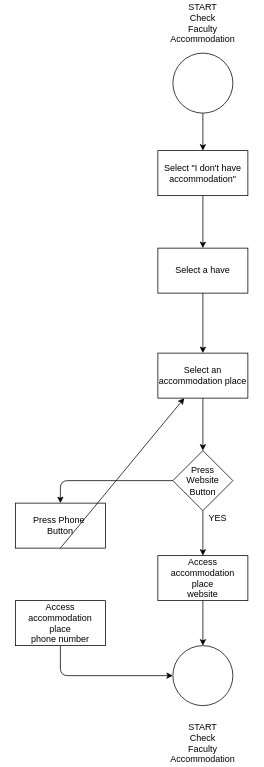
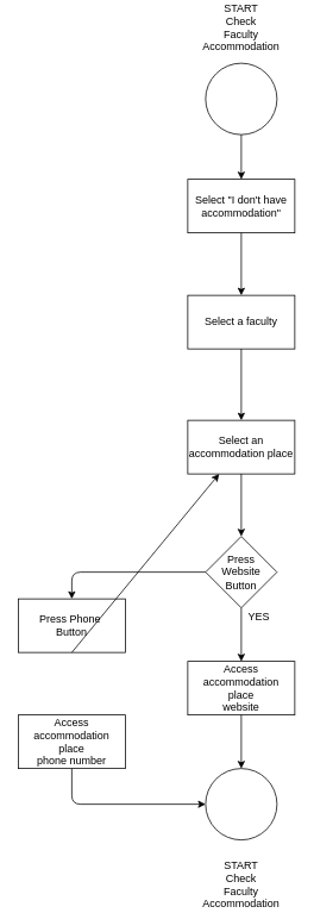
  <mxCell id="0" />
  <mxCell id="1" parent="0" />
  <mxCell id="2" value="Select &quot;I don't have accommodation&quot;" style="rounded=0;whiteSpace=wrap;html=1;" vertex="1" parent="1"><mxGeometry x="210" y="200" width="120" height="60" as="geometry" /></mxCell>
  <mxCell id="3" value="" style="ellipse;whiteSpace=wrap;html=1;aspect=fixed;" vertex="1" parent="1"><mxGeometry x="230" y="70" width="80" height="80" as="geometry" /></mxCell>
  <mxCell id="4" value="START&lt;br&gt;Check&lt;br&gt;Faculty&lt;br&gt;Accommodation" style="text;html=1;fillColor=none;align=center;verticalAlign=middle;whiteSpace=wrap;rounded=0;" vertex="1" parent="1"><mxGeometry x="250" y="20" width="40" height="20" as="geometry" /></mxCell>
- <mxCell id="5" value="Select a have" style="rounded=0;whiteSpace=wrap;html=1;" vertex="1" parent="1"><mxGeometry x="210" y="330" width="120" height="60" as="geometry" /></mxCell>
+ <mxCell id="5" value="Select a faculty" style="rounded=0;whiteSpace=wrap;html=1;" vertex="1" parent="1"><mxGeometry x="210" y="330" width="120" height="60" as="geometry" /></mxCell>
  <mxCell id="6" value="Select an accommodation place" style="rounded=0;whiteSpace=wrap;html=1;" vertex="1" parent="1"><mxGeometry x="210" y="470" width="120" height="60" as="geometry" /></mxCell>
  <mxCell id="7" value="Press&lt;br&gt;Website&lt;br&gt;Button" style="rhombus;whiteSpace=wrap;html=1;" vertex="1" parent="1"><mxGeometry x="230" y="600" width="80" height="80" as="geometry" /></mxCell>
  <mxCell id="8" value="Access accommodation&lt;br&gt;place&lt;br&gt;website" style="rounded=0;whiteSpace=wrap;html=1;" vertex="1" parent="1"><mxGeometry x="210" y="740" width="120" height="60" as="geometry" /></mxCell>
  <mxCell id="9" value="" style="ellipse;whiteSpace=wrap;html=1;aspect=fixed;" vertex="1" parent="1"><mxGeometry x="230" y="860" width="80" height="80" as="geometry" /></mxCell>
  <mxCell id="10" value="START&lt;br&gt;Check&lt;br&gt;Faculty&lt;br&gt;Accommodation" style="text;html=1;fillColor=none;align=center;verticalAlign=middle;whiteSpace=wrap;rounded=0;" vertex="1" parent="1"><mxGeometry x="250" y="980" width="40" height="20" as="geometry" /></mxCell>
  <mxCell id="11" value="Press Phone&amp;nbsp;&lt;br&gt;Button" style="rounded=0;whiteSpace=wrap;html=1;" vertex="1" parent="1"><mxGeometry x="20" y="670" width="120" height="60" as="geometry" /></mxCell>
  <mxCell id="12" value="Access&lt;br&gt;accommodation&lt;br&gt;place&lt;br&gt;phone number" style="rounded=0;whiteSpace=wrap;html=1;" vertex="1" parent="1"><mxGeometry x="20" y="800" width="120" height="60" as="geometry" /></mxCell>
  <mxCell id="13" value="" style="endArrow=classic;html=1;exitX=0;exitY=0.5;exitDx=0;exitDy=0;entryX=0.5;entryY=0;entryDx=0;entryDy=0;" edge="1" parent="1" source="7" target="11"><mxGeometry width="50" height="50" relative="1" as="geometry"><mxPoint x="270" y="720" as="sourcePoint" /><mxPoint x="320" y="670" as="targetPoint" /><Array as="points"><mxPoint x="80" y="640" /></Array></mxGeometry></mxCell>
  <mxCell id="14" value="" style="endArrow=classic;html=1;exitX=0.5;exitY=1;exitDx=0;exitDy=0;" edge="1" parent="1" source="11" target="6"><mxGeometry width="50" height="50" relative="1" as="geometry"><mxPoint x="270" y="720" as="sourcePoint" /><mxPoint x="320" y="670" as="targetPoint" /></mxGeometry></mxCell>
  <mxCell id="15" value="" style="endArrow=classic;html=1;entryX=0;entryY=0.5;entryDx=0;entryDy=0;exitX=0.5;exitY=1;exitDx=0;exitDy=0;" edge="1" parent="1" source="12" target="9"><mxGeometry width="50" height="50" relative="1" as="geometry"><mxPoint x="270" y="720" as="sourcePoint" /><mxPoint x="320" y="670" as="targetPoint" /><Array as="points"><mxPoint x="80" y="900" /></Array></mxGeometry></mxCell>
  <mxCell id="16" value="" style="endArrow=classic;html=1;exitX=0.5;exitY=1;exitDx=0;exitDy=0;entryX=0.5;entryY=0;entryDx=0;entryDy=0;" edge="1" parent="1" source="7" target="8"><mxGeometry width="50" height="50" relative="1" as="geometry"><mxPoint x="270" y="720" as="sourcePoint" /><mxPoint x="320" y="670" as="targetPoint" /></mxGeometry></mxCell>
  <mxCell id="17" value="" style="endArrow=classic;html=1;exitX=0.5;exitY=1;exitDx=0;exitDy=0;entryX=0.5;entryY=0;entryDx=0;entryDy=0;" edge="1" parent="1" source="8" target="9"><mxGeometry width="50" height="50" relative="1" as="geometry"><mxPoint x="270" y="720" as="sourcePoint" /><mxPoint x="320" y="670" as="targetPoint" /></mxGeometry></mxCell>
  <mxCell id="18" value="" style="endArrow=classic;html=1;entryX=0.5;entryY=0;entryDx=0;entryDy=0;exitX=0.5;exitY=1;exitDx=0;exitDy=0;" edge="1" parent="1" source="6" target="7"><mxGeometry width="50" height="50" relative="1" as="geometry"><mxPoint x="270" y="720" as="sourcePoint" /><mxPoint x="320" y="670" as="targetPoint" /></mxGeometry></mxCell>
  <mxCell id="19" value="" style="endArrow=classic;html=1;exitX=0.5;exitY=1;exitDx=0;exitDy=0;entryX=0.5;entryY=0;entryDx=0;entryDy=0;" edge="1" parent="1" source="5" target="6"><mxGeometry width="50" height="50" relative="1" as="geometry"><mxPoint x="270" y="520" as="sourcePoint" /><mxPoint x="320" y="470" as="targetPoint" /></mxGeometry></mxCell>
  <mxCell id="20" value="" style="endArrow=classic;html=1;exitX=0.5;exitY=1;exitDx=0;exitDy=0;entryX=0.5;entryY=0;entryDx=0;entryDy=0;" edge="1" parent="1" source="2" target="5"><mxGeometry width="50" height="50" relative="1" as="geometry"><mxPoint x="270" y="520" as="sourcePoint" /><mxPoint x="320" y="470" as="targetPoint" /></mxGeometry></mxCell>
  <mxCell id="21" value="" style="endArrow=classic;html=1;exitX=0.5;exitY=1;exitDx=0;exitDy=0;entryX=0.5;entryY=0;entryDx=0;entryDy=0;" edge="1" parent="1" source="3" target="2"><mxGeometry width="50" height="50" relative="1" as="geometry"><mxPoint x="270" y="520" as="sourcePoint" /><mxPoint x="320" y="470" as="targetPoint" /></mxGeometry></mxCell>
  <mxCell id="22" value="YES" style="text;html=1;strokeColor=none;fillColor=none;align=center;verticalAlign=middle;whiteSpace=wrap;rounded=0;" vertex="1" parent="1"><mxGeometry x="270" y="680" width="40" height="20" as="geometry" /></mxCell>
